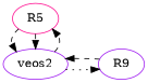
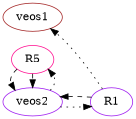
  digraph {
    rankdir=LR
    node [color=purple]
    edge [style=dashed]
+   veos1 [color=brown]
    veos2
    R5 [color=deeppink]
-   R1 [label=R9]
+   R1
    subgraph sub_1 {
      rank=same
+     veos1
      veos2
      R5
    }
    subgraph sub_2 {
      rank=same
      R1
    }
-   veos2 -> R5
+   veos2 -> R5 [style=dotted]
    veos2 -> R1 [style=dotted]
    R5 -> veos2
    R5 -> veos2
+   R1 -> veos1 [style=dotted]
    R1 -> veos2
  }
